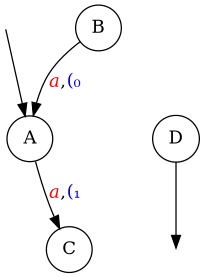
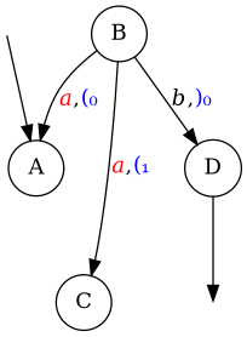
  digraph {
    rankdir=TB
    node [shape=circle]
    Q1 [fixedsize=true height=0 style=invisible width=0]
    Q0 [fixedsize=true height=0 style=invisible width=0]
    A
    C
    B
    D
    Q0 -> A
-   A -> C [label=<<FONT COLOR="red"><i>a</i></FONT>,<FONT COLOR="blue">(₁</FONT>>]
+   B -> C [label=<<FONT COLOR="red"><i>a</i></FONT>,<FONT COLOR="blue">(₁</FONT>>]
    B -> A [label=<<FONT COLOR="red"><i>a</i></FONT>,<FONT COLOR="blue">(₀</FONT>>]
+   B -> D [label=<<i>b</i>,<FONT COLOR="blue">)₀</FONT>>]
    D -> Q1
  }
